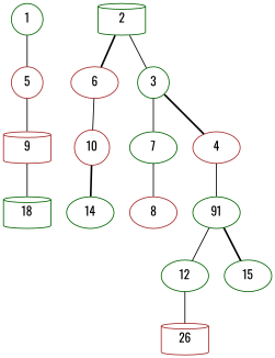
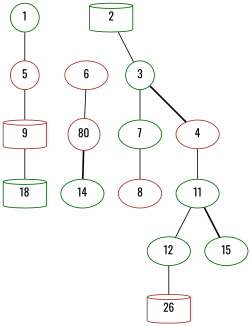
  graph {
    fontname=Oswald
    node [color=darkgreen fontname=Oswald shape=ellipse]
    edge [fontname=Oswald style=solid]
    1 [shape=circle]
    5 [color=brown shape=circle]
    2 [shape=cylinder]
    6 [color=brown]
    3 [shape=circle]
    9 [color=brown shape=cylinder]
-   10 [color=brown shape=circle]
+   10 [color=brown shape=circle label=80]
    7
    4 [color=brown]
    14
    8 [color=brown]
-   11 [label=91]
+   11
    12
    15
    n15 [label=18 shape=cylinder]
    n16 [color=brown label=26 shape=cylinder]
    1 -- 5
    5 -- 9
-   2 -- 6 [style=bold]
    2 -- 3
    6 -- 10
    3 -- 7
    3 -- 4 [style=bold]
    9 -- n15
    10 -- 14 [style=bold]
    7 -- 8
    4 -- 11
    11 -- 12
    11 -- 15 [style=bold]
    12 -- n16
  }
